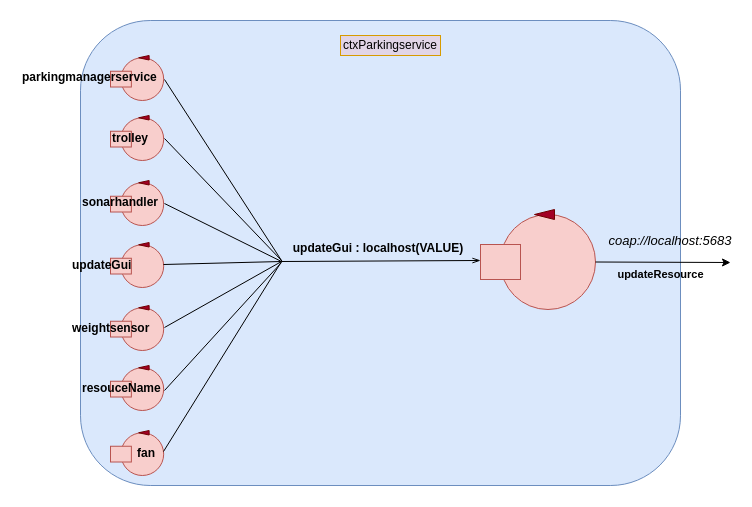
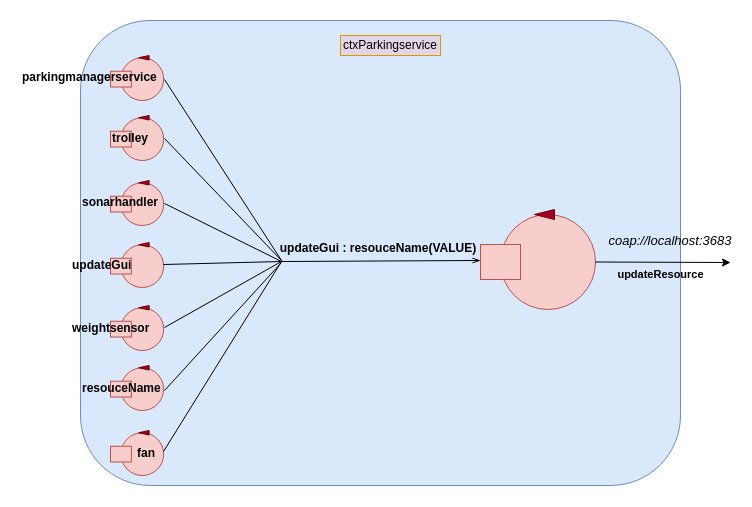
  <mxCell id="0" />
  <mxCell id="1" parent="0" />
  <mxCell id="2" value="" style="rounded=1;whiteSpace=wrap;html=1;fillColor=#dae8fc;strokeColor=#6c8ebf;" vertex="1" parent="1"><mxGeometry x="80" y="20" width="600" height="465" as="geometry" /></mxCell>
  <mxCell id="3" value="" style="group" vertex="1" connectable="0" parent="1"><mxGeometry x="480" y="209" width="115" height="100" as="geometry" /></mxCell>
  <mxCell id="4" value="" style="ellipse;whiteSpace=wrap;html=1;aspect=fixed;fillColor=#f8cecc;strokeColor=#b85450;" vertex="1" parent="3"><mxGeometry x="20" y="5" width="95" height="95" as="geometry" /></mxCell>
  <mxCell id="5" value="" style="rounded=0;whiteSpace=wrap;html=1;fillColor=#f8cecc;strokeColor=#b85450;" vertex="1" parent="3"><mxGeometry y="35" width="40" height="35" as="geometry" /></mxCell>
  <mxCell id="6" value="" style="triangle;whiteSpace=wrap;html=1;rotation=-180;fillColor=#a20025;strokeColor=#6F0000;fontColor=#ffffff;" vertex="1" parent="3"><mxGeometry x="54" width="20" height="10" as="geometry" /></mxCell>
- <mxCell id="7" value="&lt;b&gt;updateGui : localhost(VALUE)&lt;/b&gt;" style="text;html=1;strokeColor=none;fillColor=none;align=center;verticalAlign=middle;whiteSpace=wrap;rounded=0;" vertex="1" parent="1"><mxGeometry x="278" y="233" width="200" height="30" as="geometry" /></mxCell>
+ <mxCell id="7" value="&lt;b&gt;updateGui : resouceName(VALUE)&lt;/b&gt;" style="text;html=1;strokeColor=none;fillColor=none;align=center;verticalAlign=middle;whiteSpace=wrap;rounded=0;" vertex="1" parent="1"><mxGeometry x="278" y="233" width="200" height="30" as="geometry" /></mxCell>
  <mxCell id="8" value="ctxParkingservice" style="rounded=0;whiteSpace=wrap;html=1;fillColor=#e1d5e7;strokeColor=#d79b00;" vertex="1" parent="1"><mxGeometry x="340" y="35" width="100" height="20" as="geometry" /></mxCell>
  <mxCell id="9" value="" style="group" vertex="1" connectable="0" parent="1"><mxGeometry x="110" y="430" width="80" height="45" as="geometry" /></mxCell>
  <mxCell id="10" value="" style="ellipse;whiteSpace=wrap;html=1;aspect=fixed;fillColor=#f8cecc;strokeColor=#b85450;" vertex="1" parent="9"><mxGeometry x="10.435" y="2.25" width="42.75" height="42.75" as="geometry" /></mxCell>
  <mxCell id="11" value="" style="rounded=0;whiteSpace=wrap;html=1;fillColor=#f8cecc;strokeColor=#b85450;" vertex="1" parent="9"><mxGeometry y="15.75" width="20.87" height="15.75" as="geometry" /></mxCell>
  <mxCell id="12" value="" style="triangle;whiteSpace=wrap;html=1;rotation=-180;fillColor=#a20025;strokeColor=#6F0000;fontColor=#ffffff;" vertex="1" parent="9"><mxGeometry x="28.174" width="10.435" height="4.5" as="geometry" /></mxCell>
  <mxCell id="13" value="&lt;b style=&quot;color: rgb(0 , 0 , 0) ; font-family: &amp;#34;helvetica&amp;#34; ; font-size: 12px ; font-style: normal ; letter-spacing: normal ; text-align: center ; text-indent: 0px ; text-transform: none ; word-spacing: 0px&quot;&gt;fan&lt;/b&gt;" style="text;whiteSpace=wrap;html=1;labelBackgroundColor=none;" vertex="1" parent="9"><mxGeometry x="25" y="8.63" width="30" height="30" as="geometry" /></mxCell>
  <mxCell id="14" value="" style="group" vertex="1" connectable="0" parent="1"><mxGeometry x="110" y="365" width="130" height="45" as="geometry" /></mxCell>
  <mxCell id="15" value="" style="ellipse;whiteSpace=wrap;html=1;aspect=fixed;fillColor=#f8cecc;strokeColor=#b85450;" vertex="1" parent="14"><mxGeometry x="10.435" y="2.25" width="42.75" height="42.75" as="geometry" /></mxCell>
  <mxCell id="16" value="" style="rounded=0;whiteSpace=wrap;html=1;fillColor=#f8cecc;strokeColor=#b85450;" vertex="1" parent="14"><mxGeometry y="15.75" width="20.87" height="15.75" as="geometry" /></mxCell>
  <mxCell id="17" value="" style="triangle;whiteSpace=wrap;html=1;rotation=-180;fillColor=#a20025;strokeColor=#6F0000;fontColor=#ffffff;" vertex="1" parent="14"><mxGeometry x="28.174" width="10.435" height="4.5" as="geometry" /></mxCell>
  <mxCell id="18" value="&lt;b style=&quot;color: rgb(0 , 0 , 0) ; font-family: &amp;#34;helvetica&amp;#34; ; font-size: 12px ; font-style: normal ; letter-spacing: normal ; text-align: center ; text-indent: 0px ; text-transform: none ; word-spacing: 0px&quot;&gt;resouceName&lt;/b&gt;" style="text;whiteSpace=wrap;html=1;labelBackgroundColor=none;" vertex="1" parent="14"><mxGeometry x="-30" y="8.62" width="160" height="30" as="geometry" /></mxCell>
  <mxCell id="19" value="" style="group" vertex="1" connectable="0" parent="1"><mxGeometry x="110" y="305" width="120" height="45" as="geometry" /></mxCell>
  <mxCell id="20" value="" style="ellipse;whiteSpace=wrap;html=1;aspect=fixed;fillColor=#f8cecc;strokeColor=#b85450;" vertex="1" parent="19"><mxGeometry x="10.435" y="2.25" width="42.75" height="42.75" as="geometry" /></mxCell>
  <mxCell id="21" value="" style="rounded=0;whiteSpace=wrap;html=1;fillColor=#f8cecc;strokeColor=#b85450;" vertex="1" parent="19"><mxGeometry y="15.75" width="20.87" height="15.75" as="geometry" /></mxCell>
  <mxCell id="22" value="" style="triangle;whiteSpace=wrap;html=1;rotation=-180;fillColor=#a20025;strokeColor=#6F0000;fontColor=#ffffff;" vertex="1" parent="19"><mxGeometry x="28.174" width="10.435" height="4.5" as="geometry" /></mxCell>
  <mxCell id="23" value="&lt;b style=&quot;color: rgb(0 , 0 , 0) ; font-family: &amp;#34;helvetica&amp;#34; ; font-size: 12px ; font-style: normal ; letter-spacing: normal ; text-align: center ; text-indent: 0px ; text-transform: none ; word-spacing: 0px&quot;&gt;weightsensor&lt;/b&gt;" style="text;whiteSpace=wrap;html=1;labelBackgroundColor=none;" vertex="1" parent="19"><mxGeometry x="-40" y="8.62" width="160" height="30" as="geometry" /></mxCell>
  <mxCell id="24" value="" style="group" vertex="1" connectable="0" parent="1"><mxGeometry x="110" y="242" width="120" height="45" as="geometry" /></mxCell>
  <mxCell id="25" value="" style="ellipse;whiteSpace=wrap;html=1;aspect=fixed;fillColor=#f8cecc;strokeColor=#b85450;" vertex="1" parent="24"><mxGeometry x="10.435" y="2.25" width="42.75" height="42.75" as="geometry" /></mxCell>
  <mxCell id="26" value="" style="rounded=0;whiteSpace=wrap;html=1;fillColor=#f8cecc;strokeColor=#b85450;" vertex="1" parent="24"><mxGeometry y="15.75" width="20.87" height="15.75" as="geometry" /></mxCell>
  <mxCell id="27" value="" style="triangle;whiteSpace=wrap;html=1;rotation=-180;fillColor=#a20025;strokeColor=#6F0000;fontColor=#ffffff;" vertex="1" parent="24"><mxGeometry x="28.174" width="10.435" height="4.5" as="geometry" /></mxCell>
  <mxCell id="28" value="&lt;b style=&quot;color: rgb(0 , 0 , 0) ; font-family: &amp;#34;helvetica&amp;#34; ; font-size: 12px ; font-style: normal ; letter-spacing: normal ; text-align: center ; text-indent: 0px ; text-transform: none ; word-spacing: 0px&quot;&gt;updateGui&lt;/b&gt;" style="text;whiteSpace=wrap;html=1;labelBackgroundColor=none;" vertex="1" parent="24"><mxGeometry x="-40" y="8.62" width="160" height="30" as="geometry" /></mxCell>
  <mxCell id="29" value="" style="group" vertex="1" connectable="0" parent="1"><mxGeometry x="110" y="180" width="60" height="45" as="geometry" /></mxCell>
  <mxCell id="30" value="" style="ellipse;whiteSpace=wrap;html=1;aspect=fixed;fillColor=#f8cecc;strokeColor=#b85450;" vertex="1" parent="29"><mxGeometry x="10.435" y="2.25" width="42.75" height="42.75" as="geometry" /></mxCell>
  <mxCell id="31" value="" style="rounded=0;whiteSpace=wrap;html=1;fillColor=#f8cecc;strokeColor=#b85450;" vertex="1" parent="29"><mxGeometry y="15.75" width="20.87" height="15.75" as="geometry" /></mxCell>
  <mxCell id="32" value="" style="triangle;whiteSpace=wrap;html=1;rotation=-180;fillColor=#a20025;strokeColor=#6F0000;fontColor=#ffffff;" vertex="1" parent="29"><mxGeometry x="28.174" width="10.435" height="4.5" as="geometry" /></mxCell>
  <mxCell id="33" value="" style="group" vertex="1" connectable="0" parent="1"><mxGeometry x="110" y="115" width="140" height="45" as="geometry" /></mxCell>
  <mxCell id="34" value="" style="ellipse;whiteSpace=wrap;html=1;aspect=fixed;fillColor=#f8cecc;strokeColor=#b85450;" vertex="1" parent="33"><mxGeometry x="10.435" y="2.25" width="42.75" height="42.75" as="geometry" /></mxCell>
  <mxCell id="35" value="" style="rounded=0;whiteSpace=wrap;html=1;fillColor=#f8cecc;strokeColor=#b85450;" vertex="1" parent="33"><mxGeometry y="15.75" width="20.87" height="15.75" as="geometry" /></mxCell>
  <mxCell id="36" value="" style="triangle;whiteSpace=wrap;html=1;rotation=-180;fillColor=#a20025;strokeColor=#6F0000;fontColor=#ffffff;" vertex="1" parent="33"><mxGeometry x="28.174" width="10.435" height="4.5" as="geometry" /></mxCell>
  <mxCell id="37" value="&lt;b style=&quot;color: rgb(0 , 0 , 0) ; font-family: &amp;#34;helvetica&amp;#34; ; font-size: 12px ; font-style: normal ; letter-spacing: normal ; text-align: center ; text-indent: 0px ; text-transform: none ; word-spacing: 0px&quot;&gt;trolley&lt;/b&gt;" style="text;whiteSpace=wrap;html=1;labelBackgroundColor=none;" vertex="1" parent="33"><mxGeometry x="-3.553e-15" y="8.63" width="46.81" height="30" as="geometry" /></mxCell>
  <mxCell id="38" value="" style="group;" vertex="1" connectable="0" parent="1"><mxGeometry x="110" y="55" width="60" height="45" as="geometry" /></mxCell>
  <mxCell id="39" value="" style="ellipse;whiteSpace=wrap;html=1;aspect=fixed;fillColor=#f8cecc;strokeColor=#b85450;" vertex="1" parent="38"><mxGeometry x="10.435" y="2.25" width="42.75" height="42.75" as="geometry" /></mxCell>
  <mxCell id="40" value="" style="rounded=0;whiteSpace=wrap;html=1;fillColor=#f8cecc;strokeColor=#b85450;" vertex="1" parent="38"><mxGeometry y="15.75" width="20.87" height="15.75" as="geometry" /></mxCell>
  <mxCell id="41" value="" style="triangle;whiteSpace=wrap;html=1;rotation=-180;fillColor=#a20025;strokeColor=#6F0000;fontColor=#ffffff;" vertex="1" parent="38"><mxGeometry x="28.174" width="10.435" height="4.5" as="geometry" /></mxCell>
  <mxCell id="42" value="&lt;b style=&quot;color: rgb(0, 0, 0); font-family: helvetica; font-size: 12px; font-style: normal; letter-spacing: normal; text-align: center; text-indent: 0px; text-transform: none; word-spacing: 0px;&quot;&gt;parkingmanagerservice&lt;/b&gt;" style="text;whiteSpace=wrap;html=1;labelBackgroundColor=none;" vertex="1" parent="1"><mxGeometry x="20" y="62.5" width="140" height="30" as="geometry" /></mxCell>
  <mxCell id="43" value="&lt;b style=&quot;color: rgb(0 , 0 , 0) ; font-family: &amp;#34;helvetica&amp;#34; ; font-size: 12px ; font-style: normal ; letter-spacing: normal ; text-align: center ; text-indent: 0px ; text-transform: none ; word-spacing: 0px&quot;&gt;sonarhandler&lt;/b&gt;" style="text;whiteSpace=wrap;html=1;labelBackgroundColor=none;" vertex="1" parent="1"><mxGeometry x="80" y="187.5" width="160" height="30" as="geometry" /></mxCell>
  <mxCell id="44" value="" style="endArrow=none;html=1;rounded=0;" edge="1" parent="1"><mxGeometry width="50" height="50" relative="1" as="geometry"><mxPoint x="164" y="79" as="sourcePoint" /><mxPoint x="281" y="260" as="targetPoint" /></mxGeometry></mxCell>
  <mxCell id="45" value="" style="endArrow=none;html=1;rounded=0;" edge="1" parent="1"><mxGeometry width="50" height="50" relative="1" as="geometry"><mxPoint x="164" y="138" as="sourcePoint" /><mxPoint x="282" y="261" as="targetPoint" /></mxGeometry></mxCell>
  <mxCell id="46" value="" style="endArrow=none;html=1;rounded=0;" edge="1" parent="1"><mxGeometry width="50" height="50" relative="1" as="geometry"><mxPoint x="164" y="203" as="sourcePoint" /><mxPoint x="281" y="261" as="targetPoint" /></mxGeometry></mxCell>
  <mxCell id="47" value="" style="endArrow=none;html=1;rounded=0;" edge="1" parent="1"><mxGeometry width="50" height="50" relative="1" as="geometry"><mxPoint x="163" y="264" as="sourcePoint" /><mxPoint x="281" y="261" as="targetPoint" /></mxGeometry></mxCell>
  <mxCell id="48" value="" style="endArrow=none;html=1;rounded=0;" edge="1" parent="1"><mxGeometry width="50" height="50" relative="1" as="geometry"><mxPoint x="164" y="327" as="sourcePoint" /><mxPoint x="281" y="261" as="targetPoint" /></mxGeometry></mxCell>
  <mxCell id="49" value="" style="endArrow=none;html=1;rounded=0;" edge="1" parent="1"><mxGeometry width="50" height="50" relative="1" as="geometry"><mxPoint x="164" y="390" as="sourcePoint" /><mxPoint x="281" y="262" as="targetPoint" /></mxGeometry></mxCell>
  <mxCell id="50" value="" style="endArrow=none;html=1;rounded=0;" edge="1" parent="1"><mxGeometry width="50" height="50" relative="1" as="geometry"><mxPoint x="163" y="451" as="sourcePoint" /><mxPoint x="281" y="261" as="targetPoint" /></mxGeometry></mxCell>
  <mxCell id="51" value="" style="endArrow=openThin;html=1;rounded=0;endFill=0;" edge="1" parent="1"><mxGeometry width="50" height="50" relative="1" as="geometry"><mxPoint x="281" y="261" as="sourcePoint" /><mxPoint x="480" y="260" as="targetPoint" /></mxGeometry></mxCell>
  <mxCell id="52" value="" style="endArrow=classic;html=1;rounded=0;exitX=1;exitY=0.5;exitDx=0;exitDy=0;" edge="1" parent="1" source="4"><mxGeometry width="50" height="50" relative="1" as="geometry"><mxPoint x="530" y="260" as="sourcePoint" /><mxPoint x="730" y="262" as="targetPoint" /></mxGeometry></mxCell>
  <mxCell id="53" value="updateResource" style="edgeLabel;html=1;align=center;verticalAlign=middle;resizable=0;points=[];labelBackgroundColor=none;fontStyle=1" vertex="1" connectable="0" parent="52"><mxGeometry x="-0.513" relative="1" as="geometry"><mxPoint x="32" y="12" as="offset" /></mxGeometry></mxCell>
- <mxCell id="54" value="&lt;i style=&quot;font-weight: normal&quot;&gt;&lt;font style=&quot;font-size: 13px&quot;&gt;coap://localhost:5683&lt;/font&gt;&lt;/i&gt;" style="text;html=1;strokeColor=none;fillColor=none;align=center;verticalAlign=middle;whiteSpace=wrap;rounded=0;labelBackgroundColor=none;fontStyle=1" vertex="1" parent="1"><mxGeometry x="640" y="225" width="60" height="30" as="geometry" /></mxCell>
+ <mxCell id="54" value="&lt;i style=&quot;font-weight: normal&quot;&gt;&lt;font style=&quot;font-size: 13px&quot;&gt;coap://localhost:3683&lt;/font&gt;&lt;/i&gt;" style="text;html=1;strokeColor=none;fillColor=none;align=center;verticalAlign=middle;whiteSpace=wrap;rounded=0;labelBackgroundColor=none;fontStyle=1" vertex="1" parent="1"><mxGeometry x="640" y="225" width="60" height="30" as="geometry" /></mxCell>
